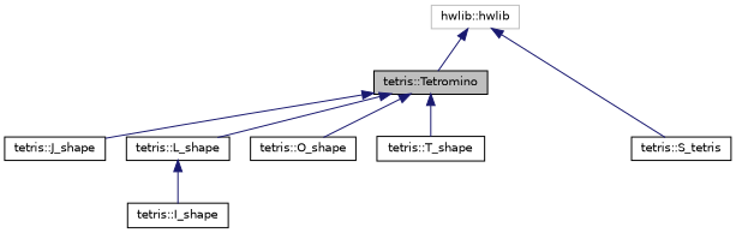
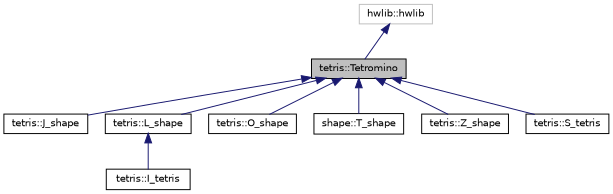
  digraph {
    rankdir=TB
    node [color=black fillcolor=white fontname=Helvetica fontsize=10 shape=record style=filled]
    edge [color=midnightblue dir=back fontname=Helvetica fontsize=10 labelfontname=Helvetica labelfontsize=10 style=solid]
    n1 [fillcolor=grey75 fontcolor=black height=0.2 label="tetris::Tetromino" width=0.4]
    n2 [height=0.2 label="tetris::J_shape" width=0.4]
    n3 [height=0.2 label="tetris::L_shape" width=0.4]
    n4 [height=0.2 label="tetris::O_shape" width=0.4]
    n5 [height=0.2 label="tetris::S_tetris" width=0.4]
-   n6 [height=0.2 label="tetris::T_shape" width=0.4]
-   n8 [height=0.2 label="tetris::I_shape" width=0.4]
+   n6 [height=0.2 label="shape::T_shape" width=0.4]
+   n7 [height=0.2 label="tetris::Z_shape" width=0.4]
+   n8 [height=0.2 label="tetris::I_tetris" width=0.4]
    n9 [color=grey75 height=0.2 label="hwlib::hwlib" width=0.4]
    n1 -> n2
    n1 -> n3
    n1 -> n4
-   n9 -> n5
+   n1 -> n5
    n1 -> n6
+   n1 -> n7
    n3 -> n8
    n9 -> n1
  }
